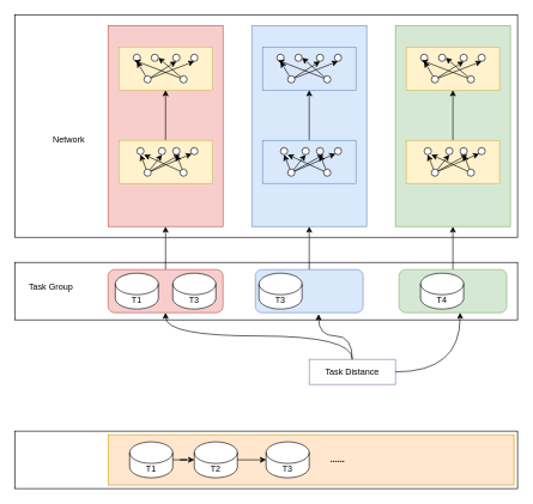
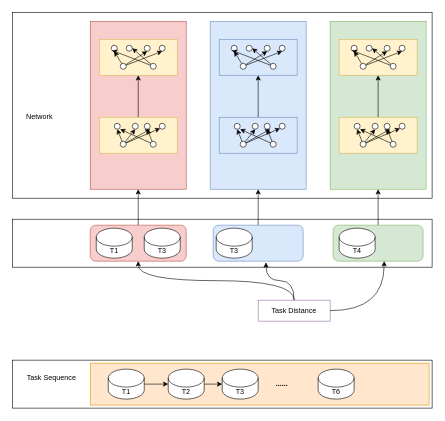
  <mxCell id="0" />
  <mxCell id="1" parent="0" />
  <mxCell id="2" value="" style="rounded=0;whiteSpace=wrap;html=1;" vertex="1" parent="1"><mxGeometry x="20" y="20" width="700" height="310" as="geometry" /></mxCell>
  <mxCell id="3" value="" style="rounded=0;whiteSpace=wrap;html=1;" vertex="1" parent="1"><mxGeometry x="20" y="600" width="700" height="80" as="geometry" /></mxCell>
  <mxCell id="4" value="" style="rounded=0;whiteSpace=wrap;html=1;" vertex="1" parent="1"><mxGeometry x="20" y="365" width="700" height="80" as="geometry" /></mxCell>
  <mxCell id="5" value="" style="rounded=0;whiteSpace=wrap;html=1;fillColor=#ffe6cc;strokeColor=#d79b00;" vertex="1" parent="1"><mxGeometry x="150" y="605" width="565" height="70" as="geometry" /></mxCell>
  <mxCell id="6" value="" style="edgeStyle=orthogonalEdgeStyle;rounded=0;orthogonalLoop=1;jettySize=auto;html=1;" edge="1" parent="1" source="7" target="8"><mxGeometry relative="1" as="geometry" /></mxCell>
  <mxCell id="7" value="T1" style="shape=cylinder3;whiteSpace=wrap;html=1;boundedLbl=1;backgroundOutline=1;size=15;" vertex="1" parent="1"><mxGeometry x="180" y="615" width="60" height="50" as="geometry" /></mxCell>
- <mxCell id="8" value="T2" style="shape=cylinder3;whiteSpace=wrap;html=1;boundedLbl=1;backgroundOutline=1;size=15;" vertex="1" parent="1"><mxGeometry x="270" y="615" width="60" height="50" as="geometry" /></mxCell>
+ <mxCell id="8" value="T2" style="shape=cylinder3;whiteSpace=wrap;html=1;boundedLbl=1;backgroundOutline=1;size=15;" vertex="1" parent="1"><mxGeometry x="280" y="615" width="60" height="50" as="geometry" /></mxCell>
  <mxCell id="9" value="T3" style="shape=cylinder3;whiteSpace=wrap;html=1;boundedLbl=1;backgroundOutline=1;size=15;" vertex="1" parent="1"><mxGeometry x="370" y="615" width="60" height="50" as="geometry" /></mxCell>
+ <mxCell id="10" value="T6" style="shape=cylinder3;whiteSpace=wrap;html=1;boundedLbl=1;backgroundOutline=1;size=15;" vertex="1" parent="1"><mxGeometry x="530" y="615" width="60" height="50" as="geometry" /></mxCell>
  <mxCell id="11" value="&lt;b&gt;......&lt;/b&gt;" style="text;strokeColor=none;align=center;fillColor=none;html=1;verticalAlign=middle;whiteSpace=wrap;rounded=0;" vertex="1" parent="1"><mxGeometry x="440" y="625" width="60" height="30" as="geometry" /></mxCell>
  <mxCell id="12" style="edgeStyle=orthogonalEdgeStyle;rounded=0;orthogonalLoop=1;jettySize=auto;html=1;" edge="1" parent="1" source="8"><mxGeometry relative="1" as="geometry"><mxPoint x="370" y="640" as="targetPoint" /></mxGeometry></mxCell>
  <mxCell id="13" style="edgeStyle=orthogonalEdgeStyle;rounded=0;orthogonalLoop=1;jettySize=auto;html=1;entryX=0.5;entryY=1;entryDx=0;entryDy=0;curved=1;exitX=0.5;exitY=0;exitDx=0;exitDy=0;" edge="1" parent="1" source="14" target="16"><mxGeometry relative="1" as="geometry" /></mxCell>
  <mxCell id="14" value="Task Distance" style="rounded=0;whiteSpace=wrap;html=1;fillColor=#ffffff;strokeColor=#9673a6;" vertex="1" parent="1"><mxGeometry x="430" y="500" width="120" height="35" as="geometry" /></mxCell>
  <mxCell id="15" style="edgeStyle=orthogonalEdgeStyle;rounded=0;orthogonalLoop=1;jettySize=auto;html=1;entryX=0.5;entryY=1;entryDx=0;entryDy=0;" edge="1" parent="1" source="16" target="27"><mxGeometry relative="1" as="geometry" /></mxCell>
  <mxCell id="16" value="" style="rounded=1;whiteSpace=wrap;html=1;fillColor=#f8cecc;strokeColor=#b85450;" vertex="1" parent="1"><mxGeometry x="150" y="375" width="160" height="60" as="geometry" /></mxCell>
  <mxCell id="17" value="T1" style="shape=cylinder3;whiteSpace=wrap;html=1;boundedLbl=1;backgroundOutline=1;size=15;" vertex="1" parent="1"><mxGeometry x="160" y="380" width="60" height="50" as="geometry" /></mxCell>
  <mxCell id="18" value="T3" style="shape=cylinder3;whiteSpace=wrap;html=1;boundedLbl=1;backgroundOutline=1;size=15;" vertex="1" parent="1"><mxGeometry x="240" y="380" width="60" height="50" as="geometry" /></mxCell>
  <mxCell id="19" value="" style="edgeStyle=orthogonalEdgeStyle;rounded=0;orthogonalLoop=1;jettySize=auto;html=1;" edge="1" parent="1" source="20" target="54"><mxGeometry relative="1" as="geometry" /></mxCell>
  <mxCell id="20" value="" style="rounded=1;whiteSpace=wrap;html=1;fillColor=#dae8fc;strokeColor=#6c8ebf;" vertex="1" parent="1"><mxGeometry x="355" y="375" width="150" height="60" as="geometry" /></mxCell>
  <mxCell id="21" value="T3" style="shape=cylinder3;whiteSpace=wrap;html=1;boundedLbl=1;backgroundOutline=1;size=15;" vertex="1" parent="1"><mxGeometry x="360" y="380" width="60" height="50" as="geometry" /></mxCell>
  <mxCell id="22" value="" style="edgeStyle=orthogonalEdgeStyle;rounded=0;orthogonalLoop=1;jettySize=auto;html=1;" edge="1" parent="1" source="23" target="81"><mxGeometry relative="1" as="geometry" /></mxCell>
  <mxCell id="23" value="" style="rounded=1;whiteSpace=wrap;html=1;fillColor=#d5e8d4;strokeColor=#82b366;" vertex="1" parent="1"><mxGeometry x="555" y="375" width="150" height="60" as="geometry" /></mxCell>
- <mxCell id="24" value="T4" style="shape=cylinder3;whiteSpace=wrap;html=1;boundedLbl=1;backgroundOutline=1;size=15;" vertex="1" parent="1"><mxGeometry x="585" y="380" width="60" height="50" as="geometry" /></mxCell>
+ <mxCell id="24" value="T4" style="shape=cylinder3;whiteSpace=wrap;html=1;boundedLbl=1;backgroundOutline=1;size=15;" vertex="1" parent="1"><mxGeometry x="565" y="380" width="60" height="50" as="geometry" /></mxCell>
  <mxCell id="25" style="edgeStyle=orthogonalEdgeStyle;rounded=0;orthogonalLoop=1;jettySize=auto;html=1;entryX=0.587;entryY=1.033;entryDx=0;entryDy=0;entryPerimeter=0;curved=1;" edge="1" parent="1" source="14" target="20"><mxGeometry relative="1" as="geometry" /></mxCell>
  <mxCell id="26" style="edgeStyle=orthogonalEdgeStyle;rounded=0;orthogonalLoop=1;jettySize=auto;html=1;entryX=0.567;entryY=1;entryDx=0;entryDy=0;entryPerimeter=0;curved=1;" edge="1" parent="1" source="14" target="23"><mxGeometry relative="1" as="geometry" /></mxCell>
  <mxCell id="27" value="" style="rounded=0;whiteSpace=wrap;html=1;fillColor=#f8cecc;strokeColor=#b85450;" vertex="1" parent="1"><mxGeometry x="150" y="35" width="160" height="280" as="geometry" /></mxCell>
  <mxCell id="28" style="edgeStyle=orthogonalEdgeStyle;rounded=0;orthogonalLoop=1;jettySize=auto;html=1;" edge="1" parent="1" source="29" target="42"><mxGeometry relative="1" as="geometry" /></mxCell>
  <mxCell id="29" value="" style="rounded=0;whiteSpace=wrap;html=1;fillColor=#fff2cc;strokeColor=#d6b656;" vertex="1" parent="1"><mxGeometry x="165" y="195" width="130" height="60" as="geometry" /></mxCell>
  <mxCell id="30" style="rounded=0;orthogonalLoop=1;jettySize=auto;html=1;entryX=0.5;entryY=1;entryDx=0;entryDy=0;" edge="1" parent="1" source="31" target="38"><mxGeometry relative="1" as="geometry" /></mxCell>
  <mxCell id="31" value="" style="ellipse;whiteSpace=wrap;html=1;aspect=fixed;" vertex="1" parent="1"><mxGeometry x="250" y="235" width="10" height="10" as="geometry" /></mxCell>
  <mxCell id="32" style="rounded=0;orthogonalLoop=1;jettySize=auto;html=1;entryX=0.5;entryY=1;entryDx=0;entryDy=0;" edge="1" parent="1" source="36" target="39"><mxGeometry relative="1" as="geometry" /></mxCell>
  <mxCell id="33" style="rounded=0;orthogonalLoop=1;jettySize=auto;html=1;entryX=0;entryY=1;entryDx=0;entryDy=0;" edge="1" parent="1" source="36" target="37"><mxGeometry relative="1" as="geometry" /></mxCell>
  <mxCell id="34" style="rounded=0;orthogonalLoop=1;jettySize=auto;html=1;" edge="1" parent="1" source="36"><mxGeometry relative="1" as="geometry"><mxPoint x="250" y="215" as="targetPoint" /></mxGeometry></mxCell>
  <mxCell id="35" style="rounded=0;orthogonalLoop=1;jettySize=auto;html=1;entryX=0.5;entryY=1;entryDx=0;entryDy=0;" edge="1" parent="1" source="36" target="40"><mxGeometry relative="1" as="geometry" /></mxCell>
  <mxCell id="36" value="" style="ellipse;whiteSpace=wrap;html=1;aspect=fixed;" vertex="1" parent="1"><mxGeometry x="200" y="235" width="10" height="10" as="geometry" /></mxCell>
  <mxCell id="37" value="" style="ellipse;whiteSpace=wrap;html=1;aspect=fixed;" vertex="1" parent="1"><mxGeometry x="265" y="205" width="10" height="10" as="geometry" /></mxCell>
  <mxCell id="38" value="" style="ellipse;whiteSpace=wrap;html=1;aspect=fixed;" vertex="1" parent="1"><mxGeometry x="240" y="205" width="10" height="10" as="geometry" /></mxCell>
  <mxCell id="39" value="" style="ellipse;whiteSpace=wrap;html=1;aspect=fixed;" vertex="1" parent="1"><mxGeometry x="190" y="205" width="10" height="10" as="geometry" /></mxCell>
  <mxCell id="40" value="" style="ellipse;whiteSpace=wrap;html=1;aspect=fixed;" vertex="1" parent="1"><mxGeometry x="220" y="205" width="10" height="10" as="geometry" /></mxCell>
  <mxCell id="41" style="rounded=0;orthogonalLoop=1;jettySize=auto;html=1;entryX=0.269;entryY=0.333;entryDx=0;entryDy=0;entryPerimeter=0;" edge="1" parent="1" source="31" target="29"><mxGeometry relative="1" as="geometry" /></mxCell>
  <mxCell id="42" value="" style="rounded=0;whiteSpace=wrap;html=1;fillColor=#fff2cc;strokeColor=#d6b656;" vertex="1" parent="1"><mxGeometry x="165" y="65" width="130" height="60" as="geometry" /></mxCell>
  <mxCell id="43" value="" style="ellipse;whiteSpace=wrap;html=1;aspect=fixed;" vertex="1" parent="1"><mxGeometry x="185" y="75" width="10" height="10" as="geometry" /></mxCell>
  <mxCell id="44" value="" style="ellipse;whiteSpace=wrap;html=1;aspect=fixed;" vertex="1" parent="1"><mxGeometry x="210" y="75" width="10" height="10" as="geometry" /></mxCell>
  <mxCell id="45" value="" style="ellipse;whiteSpace=wrap;html=1;aspect=fixed;" vertex="1" parent="1"><mxGeometry x="240" y="75" width="10" height="10" as="geometry" /></mxCell>
  <mxCell id="46" value="" style="ellipse;whiteSpace=wrap;html=1;aspect=fixed;" vertex="1" parent="1"><mxGeometry x="265" y="75" width="10" height="10" as="geometry" /></mxCell>
  <mxCell id="47" style="rounded=0;orthogonalLoop=1;jettySize=auto;html=1;entryX=0.5;entryY=1;entryDx=0;entryDy=0;" edge="1" parent="1" source="50" target="46"><mxGeometry relative="1" as="geometry" /></mxCell>
  <mxCell id="48" style="rounded=0;orthogonalLoop=1;jettySize=auto;html=1;entryX=0.5;entryY=1;entryDx=0;entryDy=0;" edge="1" parent="1" source="50" target="45"><mxGeometry relative="1" as="geometry" /></mxCell>
  <mxCell id="49" style="rounded=0;orthogonalLoop=1;jettySize=auto;html=1;entryX=0.5;entryY=1;entryDx=0;entryDy=0;" edge="1" parent="1" source="50" target="43"><mxGeometry relative="1" as="geometry" /></mxCell>
  <mxCell id="50" value="" style="ellipse;whiteSpace=wrap;html=1;aspect=fixed;" vertex="1" parent="1"><mxGeometry x="200" y="105" width="10" height="10" as="geometry" /></mxCell>
  <mxCell id="51" style="rounded=0;orthogonalLoop=1;jettySize=auto;html=1;entryX=1;entryY=0.5;entryDx=0;entryDy=0;" edge="1" parent="1" source="52" target="44"><mxGeometry relative="1" as="geometry"><mxPoint x="220" y="95" as="targetPoint" /></mxGeometry></mxCell>
  <mxCell id="52" value="" style="ellipse;whiteSpace=wrap;html=1;aspect=fixed;" vertex="1" parent="1"><mxGeometry x="250" y="105" width="10" height="10" as="geometry" /></mxCell>
  <mxCell id="53" style="rounded=0;orthogonalLoop=1;jettySize=auto;html=1;entryX=0;entryY=1;entryDx=0;entryDy=0;" edge="1" parent="1" source="52" target="43"><mxGeometry relative="1" as="geometry" /></mxCell>
  <mxCell id="54" value="" style="rounded=0;whiteSpace=wrap;html=1;fillColor=#dae8fc;strokeColor=#6c8ebf;" vertex="1" parent="1"><mxGeometry x="350" y="35" width="160" height="280" as="geometry" /></mxCell>
  <mxCell id="55" style="edgeStyle=orthogonalEdgeStyle;rounded=0;orthogonalLoop=1;jettySize=auto;html=1;" edge="1" parent="1" source="56" target="69"><mxGeometry relative="1" as="geometry" /></mxCell>
  <mxCell id="56" value="" style="rounded=0;whiteSpace=wrap;html=1;fillColor=#dae8fc;strokeColor=#6c8ebf;" vertex="1" parent="1"><mxGeometry x="365" y="195" width="130" height="60" as="geometry" /></mxCell>
  <mxCell id="57" style="rounded=0;orthogonalLoop=1;jettySize=auto;html=1;entryX=0.5;entryY=1;entryDx=0;entryDy=0;" edge="1" parent="1" source="58" target="65"><mxGeometry relative="1" as="geometry" /></mxCell>
  <mxCell id="58" value="" style="ellipse;whiteSpace=wrap;html=1;aspect=fixed;" vertex="1" parent="1"><mxGeometry x="450" y="235" width="10" height="10" as="geometry" /></mxCell>
  <mxCell id="59" style="rounded=0;orthogonalLoop=1;jettySize=auto;html=1;entryX=0.5;entryY=1;entryDx=0;entryDy=0;" edge="1" parent="1" source="63" target="66"><mxGeometry relative="1" as="geometry" /></mxCell>
  <mxCell id="60" style="rounded=0;orthogonalLoop=1;jettySize=auto;html=1;entryX=0;entryY=1;entryDx=0;entryDy=0;" edge="1" parent="1" source="63" target="64"><mxGeometry relative="1" as="geometry" /></mxCell>
  <mxCell id="61" style="rounded=0;orthogonalLoop=1;jettySize=auto;html=1;" edge="1" parent="1" source="63"><mxGeometry relative="1" as="geometry"><mxPoint x="450" y="215" as="targetPoint" /></mxGeometry></mxCell>
  <mxCell id="62" style="rounded=0;orthogonalLoop=1;jettySize=auto;html=1;entryX=0.5;entryY=1;entryDx=0;entryDy=0;" edge="1" parent="1" source="63" target="67"><mxGeometry relative="1" as="geometry" /></mxCell>
  <mxCell id="63" value="" style="ellipse;whiteSpace=wrap;html=1;aspect=fixed;" vertex="1" parent="1"><mxGeometry x="400" y="235" width="10" height="10" as="geometry" /></mxCell>
  <mxCell id="64" value="" style="ellipse;whiteSpace=wrap;html=1;aspect=fixed;" vertex="1" parent="1"><mxGeometry x="465" y="205" width="10" height="10" as="geometry" /></mxCell>
  <mxCell id="65" value="" style="ellipse;whiteSpace=wrap;html=1;aspect=fixed;" vertex="1" parent="1"><mxGeometry x="440" y="205" width="10" height="10" as="geometry" /></mxCell>
  <mxCell id="66" value="" style="ellipse;whiteSpace=wrap;html=1;aspect=fixed;" vertex="1" parent="1"><mxGeometry x="390" y="205" width="10" height="10" as="geometry" /></mxCell>
  <mxCell id="67" value="" style="ellipse;whiteSpace=wrap;html=1;aspect=fixed;" vertex="1" parent="1"><mxGeometry x="420" y="205" width="10" height="10" as="geometry" /></mxCell>
  <mxCell id="68" style="rounded=0;orthogonalLoop=1;jettySize=auto;html=1;entryX=0.269;entryY=0.333;entryDx=0;entryDy=0;entryPerimeter=0;" edge="1" parent="1" source="58" target="56"><mxGeometry relative="1" as="geometry" /></mxCell>
  <mxCell id="69" value="" style="rounded=0;whiteSpace=wrap;html=1;fillColor=#dae8fc;strokeColor=#6c8ebf;" vertex="1" parent="1"><mxGeometry x="365" y="65" width="130" height="60" as="geometry" /></mxCell>
  <mxCell id="70" value="" style="ellipse;whiteSpace=wrap;html=1;aspect=fixed;" vertex="1" parent="1"><mxGeometry x="385" y="75" width="10" height="10" as="geometry" /></mxCell>
  <mxCell id="71" value="" style="ellipse;whiteSpace=wrap;html=1;aspect=fixed;" vertex="1" parent="1"><mxGeometry x="410" y="75" width="10" height="10" as="geometry" /></mxCell>
  <mxCell id="72" value="" style="ellipse;whiteSpace=wrap;html=1;aspect=fixed;" vertex="1" parent="1"><mxGeometry x="440" y="75" width="10" height="10" as="geometry" /></mxCell>
  <mxCell id="73" value="" style="ellipse;whiteSpace=wrap;html=1;aspect=fixed;" vertex="1" parent="1"><mxGeometry x="465" y="75" width="10" height="10" as="geometry" /></mxCell>
  <mxCell id="74" style="rounded=0;orthogonalLoop=1;jettySize=auto;html=1;entryX=0.5;entryY=1;entryDx=0;entryDy=0;" edge="1" parent="1" source="77" target="73"><mxGeometry relative="1" as="geometry" /></mxCell>
  <mxCell id="75" style="rounded=0;orthogonalLoop=1;jettySize=auto;html=1;entryX=0.5;entryY=1;entryDx=0;entryDy=0;" edge="1" parent="1" source="77" target="72"><mxGeometry relative="1" as="geometry" /></mxCell>
  <mxCell id="76" style="rounded=0;orthogonalLoop=1;jettySize=auto;html=1;entryX=0.5;entryY=1;entryDx=0;entryDy=0;" edge="1" parent="1" source="77" target="70"><mxGeometry relative="1" as="geometry" /></mxCell>
  <mxCell id="77" value="" style="ellipse;whiteSpace=wrap;html=1;aspect=fixed;" vertex="1" parent="1"><mxGeometry x="400" y="105" width="10" height="10" as="geometry" /></mxCell>
  <mxCell id="78" style="rounded=0;orthogonalLoop=1;jettySize=auto;html=1;entryX=1;entryY=0.5;entryDx=0;entryDy=0;" edge="1" parent="1" source="79" target="71"><mxGeometry relative="1" as="geometry"><mxPoint x="420" y="95" as="targetPoint" /></mxGeometry></mxCell>
  <mxCell id="79" value="" style="ellipse;whiteSpace=wrap;html=1;aspect=fixed;" vertex="1" parent="1"><mxGeometry x="450" y="105" width="10" height="10" as="geometry" /></mxCell>
  <mxCell id="80" style="rounded=0;orthogonalLoop=1;jettySize=auto;html=1;entryX=0;entryY=1;entryDx=0;entryDy=0;" edge="1" parent="1" source="79" target="70"><mxGeometry relative="1" as="geometry" /></mxCell>
  <mxCell id="81" value="" style="rounded=0;whiteSpace=wrap;html=1;fillColor=#d5e8d4;strokeColor=#82b366;" vertex="1" parent="1"><mxGeometry x="550" y="35" width="160" height="280" as="geometry" /></mxCell>
  <mxCell id="82" style="edgeStyle=orthogonalEdgeStyle;rounded=0;orthogonalLoop=1;jettySize=auto;html=1;" edge="1" parent="1" source="83" target="96"><mxGeometry relative="1" as="geometry" /></mxCell>
  <mxCell id="83" value="" style="rounded=0;whiteSpace=wrap;html=1;fillColor=#fff2cc;strokeColor=#d6b656;" vertex="1" parent="1"><mxGeometry x="565" y="195" width="130" height="60" as="geometry" /></mxCell>
  <mxCell id="84" style="rounded=0;orthogonalLoop=1;jettySize=auto;html=1;entryX=0.5;entryY=1;entryDx=0;entryDy=0;" edge="1" parent="1" source="85" target="92"><mxGeometry relative="1" as="geometry" /></mxCell>
  <mxCell id="85" value="" style="ellipse;whiteSpace=wrap;html=1;aspect=fixed;" vertex="1" parent="1"><mxGeometry x="650" y="235" width="10" height="10" as="geometry" /></mxCell>
  <mxCell id="86" style="rounded=0;orthogonalLoop=1;jettySize=auto;html=1;entryX=0.5;entryY=1;entryDx=0;entryDy=0;" edge="1" parent="1" source="90" target="93"><mxGeometry relative="1" as="geometry" /></mxCell>
  <mxCell id="87" style="rounded=0;orthogonalLoop=1;jettySize=auto;html=1;entryX=0;entryY=1;entryDx=0;entryDy=0;" edge="1" parent="1" source="90" target="91"><mxGeometry relative="1" as="geometry" /></mxCell>
  <mxCell id="88" style="rounded=0;orthogonalLoop=1;jettySize=auto;html=1;" edge="1" parent="1" source="90"><mxGeometry relative="1" as="geometry"><mxPoint x="650" y="215" as="targetPoint" /></mxGeometry></mxCell>
  <mxCell id="89" style="rounded=0;orthogonalLoop=1;jettySize=auto;html=1;entryX=0.5;entryY=1;entryDx=0;entryDy=0;" edge="1" parent="1" source="90" target="94"><mxGeometry relative="1" as="geometry" /></mxCell>
  <mxCell id="90" value="" style="ellipse;whiteSpace=wrap;html=1;aspect=fixed;" vertex="1" parent="1"><mxGeometry x="600" y="235" width="10" height="10" as="geometry" /></mxCell>
  <mxCell id="91" value="" style="ellipse;whiteSpace=wrap;html=1;aspect=fixed;" vertex="1" parent="1"><mxGeometry x="665" y="205" width="10" height="10" as="geometry" /></mxCell>
  <mxCell id="92" value="" style="ellipse;whiteSpace=wrap;html=1;aspect=fixed;" vertex="1" parent="1"><mxGeometry x="640" y="205" width="10" height="10" as="geometry" /></mxCell>
  <mxCell id="93" value="" style="ellipse;whiteSpace=wrap;html=1;aspect=fixed;" vertex="1" parent="1"><mxGeometry x="590" y="205" width="10" height="10" as="geometry" /></mxCell>
  <mxCell id="94" value="" style="ellipse;whiteSpace=wrap;html=1;aspect=fixed;" vertex="1" parent="1"><mxGeometry x="620" y="205" width="10" height="10" as="geometry" /></mxCell>
  <mxCell id="95" style="rounded=0;orthogonalLoop=1;jettySize=auto;html=1;entryX=0.269;entryY=0.333;entryDx=0;entryDy=0;entryPerimeter=0;" edge="1" parent="1" source="85" target="83"><mxGeometry relative="1" as="geometry" /></mxCell>
  <mxCell id="96" value="" style="rounded=0;whiteSpace=wrap;html=1;fillColor=#fff2cc;strokeColor=#d6b656;" vertex="1" parent="1"><mxGeometry x="565" y="65" width="130" height="60" as="geometry" /></mxCell>
  <mxCell id="97" value="" style="ellipse;whiteSpace=wrap;html=1;aspect=fixed;" vertex="1" parent="1"><mxGeometry x="585" y="75" width="10" height="10" as="geometry" /></mxCell>
  <mxCell id="98" value="" style="ellipse;whiteSpace=wrap;html=1;aspect=fixed;" vertex="1" parent="1"><mxGeometry x="610" y="75" width="10" height="10" as="geometry" /></mxCell>
  <mxCell id="99" value="" style="ellipse;whiteSpace=wrap;html=1;aspect=fixed;" vertex="1" parent="1"><mxGeometry x="640" y="75" width="10" height="10" as="geometry" /></mxCell>
  <mxCell id="100" value="" style="ellipse;whiteSpace=wrap;html=1;aspect=fixed;" vertex="1" parent="1"><mxGeometry x="665" y="75" width="10" height="10" as="geometry" /></mxCell>
  <mxCell id="101" style="rounded=0;orthogonalLoop=1;jettySize=auto;html=1;entryX=0.5;entryY=1;entryDx=0;entryDy=0;" edge="1" parent="1" source="104" target="100"><mxGeometry relative="1" as="geometry" /></mxCell>
  <mxCell id="102" style="rounded=0;orthogonalLoop=1;jettySize=auto;html=1;entryX=0.5;entryY=1;entryDx=0;entryDy=0;" edge="1" parent="1" source="104" target="99"><mxGeometry relative="1" as="geometry" /></mxCell>
  <mxCell id="103" style="rounded=0;orthogonalLoop=1;jettySize=auto;html=1;entryX=0.5;entryY=1;entryDx=0;entryDy=0;" edge="1" parent="1" source="104" target="97"><mxGeometry relative="1" as="geometry" /></mxCell>
  <mxCell id="104" value="" style="ellipse;whiteSpace=wrap;html=1;aspect=fixed;" vertex="1" parent="1"><mxGeometry x="600" y="105" width="10" height="10" as="geometry" /></mxCell>
  <mxCell id="105" style="rounded=0;orthogonalLoop=1;jettySize=auto;html=1;entryX=1;entryY=0.5;entryDx=0;entryDy=0;" edge="1" parent="1" source="106" target="98"><mxGeometry relative="1" as="geometry"><mxPoint x="620" y="95" as="targetPoint" /></mxGeometry></mxCell>
  <mxCell id="106" value="" style="ellipse;whiteSpace=wrap;html=1;aspect=fixed;" vertex="1" parent="1"><mxGeometry x="650" y="105" width="10" height="10" as="geometry" /></mxCell>
  <mxCell id="107" style="rounded=0;orthogonalLoop=1;jettySize=auto;html=1;entryX=0;entryY=1;entryDx=0;entryDy=0;" edge="1" parent="1" source="106" target="97"><mxGeometry relative="1" as="geometry" /></mxCell>
- <mxCell id="108" value="Task Group" style="text;html=1;align=center;verticalAlign=middle;resizable=0;points=[];autosize=1;strokeColor=none;fillColor=none;" vertex="1" parent="1"><mxGeometry x="30" y="385" width="80" height="30" as="geometry" /></mxCell>
- <mxCell id="110" value="Network" style="text;html=1;align=center;verticalAlign=middle;resizable=0;points=[];autosize=1;strokeColor=none;fillColor=none;" vertex="1" parent="1"><mxGeometry x="60" y="180" width="70" height="30" as="geometry" /></mxCell>
+ <mxCell id="109" value="Task Sequence" style="text;html=1;align=center;verticalAlign=middle;resizable=0;points=[];autosize=1;strokeColor=none;fillColor=none;" vertex="1" parent="1"><mxGeometry x="30" y="615" width="110" height="30" as="geometry" /></mxCell>
+ <mxCell id="110" value="Network" style="text;html=1;align=center;verticalAlign=middle;resizable=0;points=[];autosize=1;strokeColor=none;fillColor=none;" vertex="1" parent="1"><mxGeometry x="30" y="180" width="70" height="30" as="geometry" /></mxCell>
